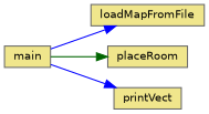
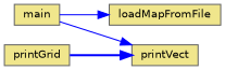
  digraph {
    rankdir=LR
    node [color=grey40 fillcolor=khaki fontname=Helvetica fontsize=10 shape=box style=filled]
    edge [color=blue fontname=Helvetica fontsize=10 labelfontname=Helvetica labelfontsize=10 style=solid]
    n1 [color=gray40 fontcolor=black height=0.2 label=main width=0.4]
    n2 [height=0.2 label=loadMapFromFile width=0.4]
-   n3 [height=0.2 label=placeRoom width=0.4]
    n4 [height=0.2 label=printVect width=0.4]
+   n5 [height=0.2 label=printGrid width=0.4]
    n1 -> n2
-   n1 -> n3 [color=darkgreen]
    n1 -> n4
+   n5 -> n4 [style=bold]
  }
